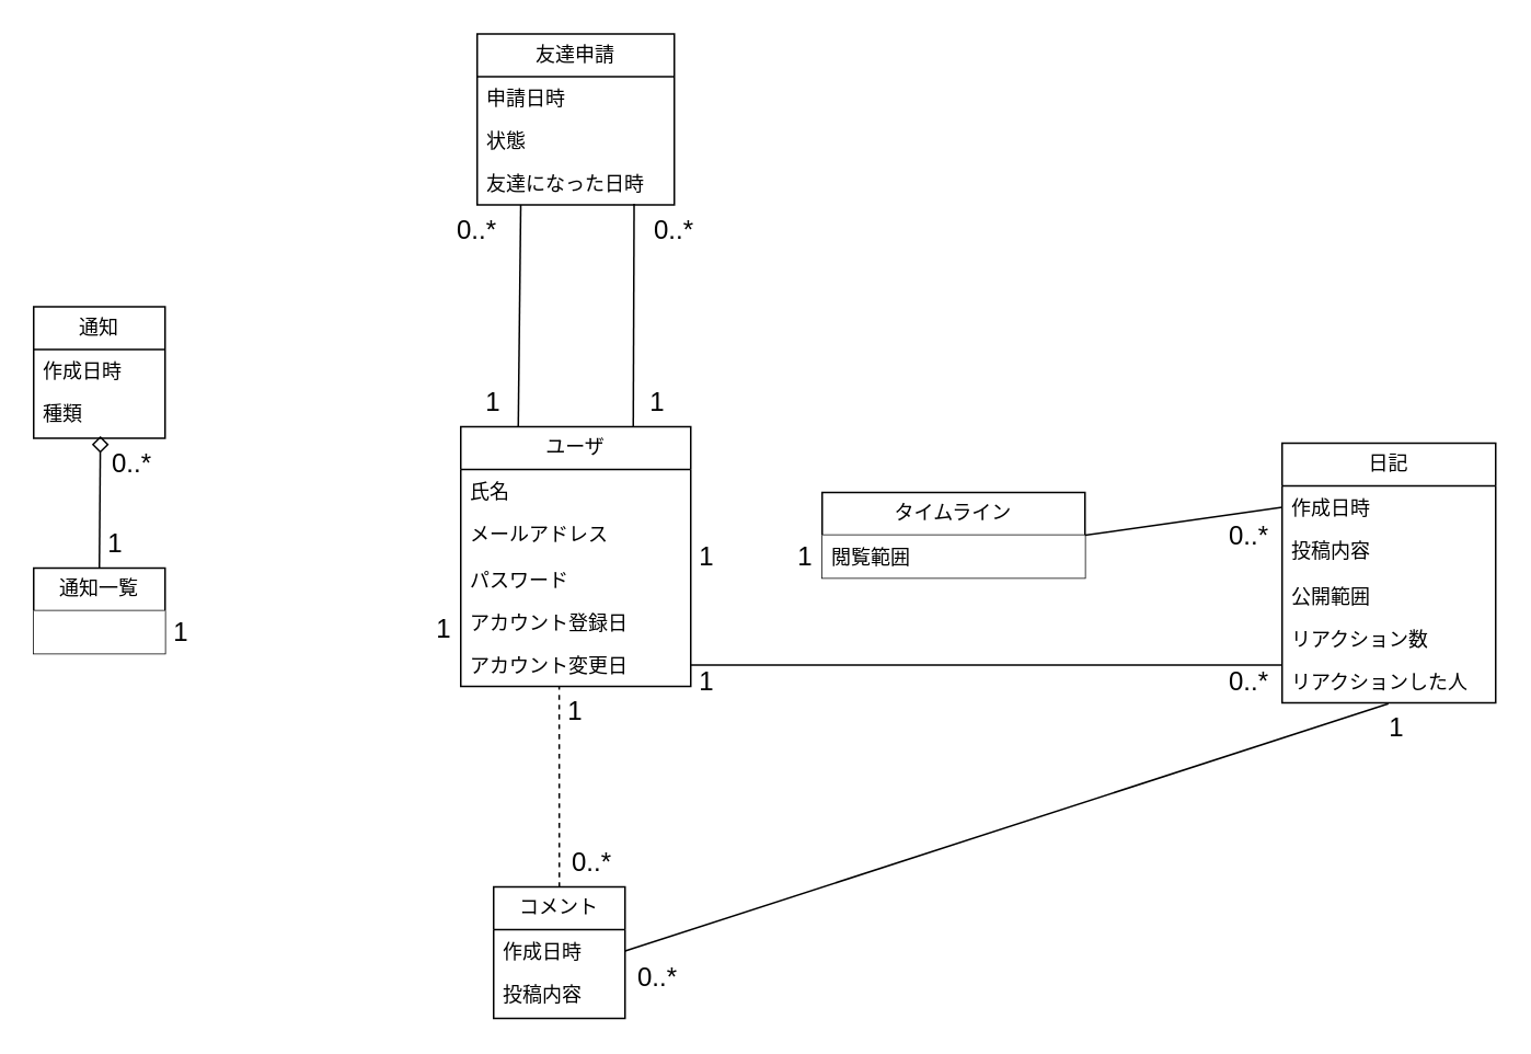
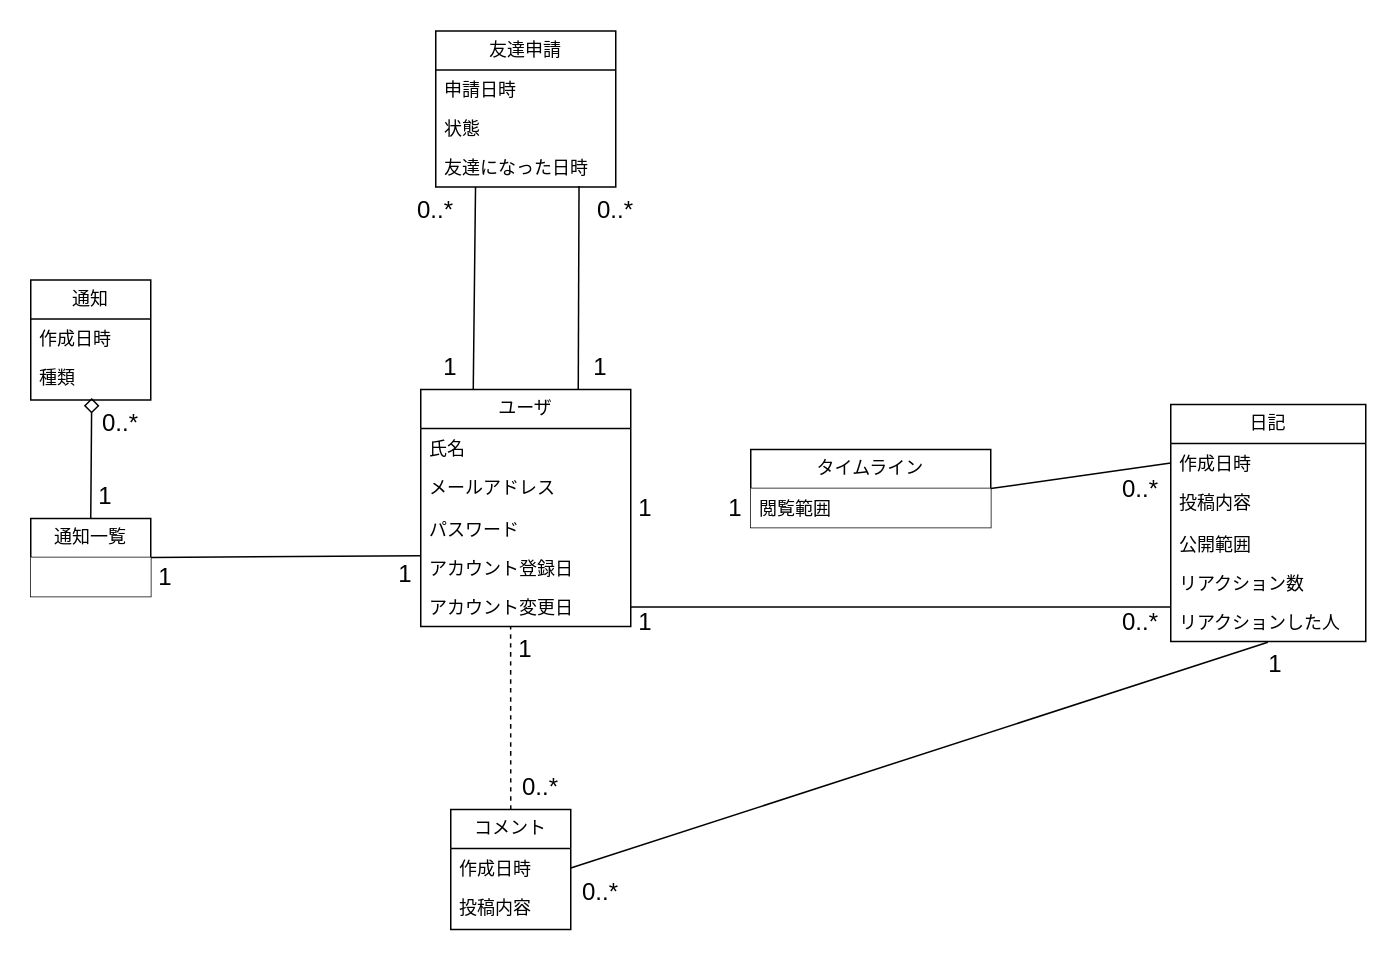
  <mxCell id="0" />
  <mxCell id="1" parent="0" />
  <mxCell id="2" value="ユーザ" style="swimlane;fontStyle=0;childLayout=stackLayout;horizontal=1;startSize=26;fillColor=none;horizontalStack=0;resizeParent=1;resizeParentMax=0;resizeLast=0;collapsible=1;marginBottom=0;whiteSpace=wrap;html=1;" parent="1" vertex="1"><mxGeometry x="280" y="259" width="140" height="158" as="geometry" /></mxCell>
  <mxCell id="3" value="氏名" style="text;strokeColor=none;fillColor=none;align=left;verticalAlign=top;spacingLeft=4;spacingRight=4;overflow=hidden;rotatable=0;points=[[0,0.5],[1,0.5]];portConstraint=eastwest;whiteSpace=wrap;html=1;" parent="2" vertex="1"><mxGeometry y="26" width="140" height="26" as="geometry" /></mxCell>
  <mxCell id="4" value="メールアドレス" style="text;strokeColor=none;fillColor=none;align=left;verticalAlign=top;spacingLeft=4;spacingRight=4;overflow=hidden;rotatable=0;points=[[0,0.5],[1,0.5]];portConstraint=eastwest;whiteSpace=wrap;html=1;" parent="2" vertex="1"><mxGeometry y="52" width="140" height="28" as="geometry" /></mxCell>
  <mxCell id="5" value="パスワード" style="text;strokeColor=none;fillColor=none;align=left;verticalAlign=top;spacingLeft=4;spacingRight=4;overflow=hidden;rotatable=0;points=[[0,0.5],[1,0.5]];portConstraint=eastwest;whiteSpace=wrap;html=1;" parent="2" vertex="1"><mxGeometry y="80" width="140" height="26" as="geometry" /></mxCell>
  <mxCell id="6" value="アカウント登録日" style="text;strokeColor=none;fillColor=none;align=left;verticalAlign=top;spacingLeft=4;spacingRight=4;overflow=hidden;rotatable=0;points=[[0,0.5],[1,0.5]];portConstraint=eastwest;whiteSpace=wrap;html=1;" parent="2" vertex="1"><mxGeometry y="106" width="140" height="26" as="geometry" /></mxCell>
  <mxCell id="7" value="アカウント変更日" style="text;strokeColor=none;fillColor=none;align=left;verticalAlign=top;spacingLeft=4;spacingRight=4;overflow=hidden;rotatable=0;points=[[0,0.5],[1,0.5]];portConstraint=eastwest;whiteSpace=wrap;html=1;" parent="2" vertex="1"><mxGeometry y="132" width="140" height="26" as="geometry" /></mxCell>
  <mxCell id="8" value="タイムライン" style="swimlane;fontStyle=0;childLayout=stackLayout;horizontal=1;startSize=26;fillColor=default;horizontalStack=0;resizeParent=1;resizeParentMax=0;resizeLast=0;collapsible=1;marginBottom=0;whiteSpace=wrap;html=1;" parent="1" vertex="1"><mxGeometry x="500" y="299" width="160" height="52" as="geometry" /></mxCell>
  <mxCell id="9" value="閲覧範囲" style="text;strokeColor=none;fillColor=default;align=left;verticalAlign=top;spacingLeft=4;spacingRight=4;overflow=hidden;rotatable=0;points=[[0,0.5],[1,0.5]];portConstraint=eastwest;whiteSpace=wrap;html=1;" parent="8" vertex="1"><mxGeometry y="26" width="160" height="26" as="geometry" /></mxCell>
  <mxCell id="10" value="日記" style="swimlane;fontStyle=0;childLayout=stackLayout;horizontal=1;startSize=26;fillColor=none;horizontalStack=0;resizeParent=1;resizeParentMax=0;resizeLast=0;collapsible=1;marginBottom=0;whiteSpace=wrap;html=1;" parent="1" vertex="1"><mxGeometry x="780" y="269" width="130" height="158" as="geometry" /></mxCell>
  <mxCell id="11" value="作成日時" style="text;strokeColor=none;fillColor=none;align=left;verticalAlign=top;spacingLeft=4;spacingRight=4;overflow=hidden;rotatable=0;points=[[0,0.5],[1,0.5]];portConstraint=eastwest;whiteSpace=wrap;html=1;" parent="10" vertex="1"><mxGeometry y="26" width="130" height="26" as="geometry" /></mxCell>
  <mxCell id="12" value="投稿内容" style="text;strokeColor=none;fillColor=none;align=left;verticalAlign=top;spacingLeft=4;spacingRight=4;overflow=hidden;rotatable=0;points=[[0,0.5],[1,0.5]];portConstraint=eastwest;whiteSpace=wrap;html=1;" parent="10" vertex="1"><mxGeometry y="52" width="130" height="28" as="geometry" /></mxCell>
  <mxCell id="13" value="公開範囲" style="text;strokeColor=none;fillColor=none;align=left;verticalAlign=top;spacingLeft=4;spacingRight=4;overflow=hidden;rotatable=0;points=[[0,0.5],[1,0.5]];portConstraint=eastwest;whiteSpace=wrap;html=1;" parent="10" vertex="1"><mxGeometry y="80" width="130" height="26" as="geometry" /></mxCell>
  <mxCell id="14" value="リアクション数" style="text;strokeColor=none;fillColor=none;align=left;verticalAlign=top;spacingLeft=4;spacingRight=4;overflow=hidden;rotatable=0;points=[[0,0.5],[1,0.5]];portConstraint=eastwest;whiteSpace=wrap;html=1;" parent="10" vertex="1"><mxGeometry y="106" width="130" height="26" as="geometry" /></mxCell>
  <mxCell id="15" value="リアクションした人" style="text;strokeColor=none;fillColor=none;align=left;verticalAlign=top;spacingLeft=4;spacingRight=4;overflow=hidden;rotatable=0;points=[[0,0.5],[1,0.5]];portConstraint=eastwest;whiteSpace=wrap;html=1;" parent="10" vertex="1"><mxGeometry y="132" width="130" height="26" as="geometry" /></mxCell>
  <mxCell id="16" value="1" style="text;html=1;strokeColor=none;fillColor=none;align=center;verticalAlign=middle;whiteSpace=wrap;rounded=0;fontSize=16;" parent="1" vertex="1"><mxGeometry x="420" y="323" width="20" height="30" as="geometry" /></mxCell>
  <mxCell id="17" value="1" style="text;html=1;strokeColor=none;fillColor=none;align=center;verticalAlign=middle;whiteSpace=wrap;rounded=0;fontSize=16;" parent="1" vertex="1"><mxGeometry x="480" y="323" width="20" height="30" as="geometry" /></mxCell>
  <mxCell id="18" style="edgeStyle=none;curved=1;rounded=0;orthogonalLoop=1;jettySize=auto;html=1;exitX=1;exitY=0.5;exitDx=0;exitDy=0;entryX=0;entryY=0.5;entryDx=0;entryDy=0;fontSize=12;startSize=8;endSize=8;endArrow=none;endFill=0;" parent="1" source="8" target="11" edge="1"><mxGeometry relative="1" as="geometry" /></mxCell>
  <mxCell id="19" value="0..*" style="text;html=1;strokeColor=none;fillColor=none;align=center;verticalAlign=middle;whiteSpace=wrap;rounded=0;fontSize=16;" parent="1" vertex="1"><mxGeometry x="740" y="310" width="40" height="30" as="geometry" /></mxCell>
  <mxCell id="20" style="edgeStyle=none;curved=1;rounded=0;orthogonalLoop=1;jettySize=auto;html=1;exitX=1;exitY=0.5;exitDx=0;exitDy=0;fontSize=12;startSize=8;endSize=8;endArrow=none;endFill=0;" parent="1" source="7" edge="1"><mxGeometry relative="1" as="geometry"><mxPoint x="780" y="404" as="targetPoint" /></mxGeometry></mxCell>
  <mxCell id="21" value="1" style="text;html=1;strokeColor=none;fillColor=none;align=center;verticalAlign=middle;whiteSpace=wrap;rounded=0;fontSize=16;" parent="1" vertex="1"><mxGeometry x="420" y="399" width="20" height="30" as="geometry" /></mxCell>
  <mxCell id="22" value="0..*" style="text;html=1;strokeColor=none;fillColor=none;align=center;verticalAlign=middle;whiteSpace=wrap;rounded=0;fontSize=16;" parent="1" vertex="1"><mxGeometry x="740" y="399" width="40" height="30" as="geometry" /></mxCell>
  <mxCell id="23" value="通知" style="swimlane;fontStyle=0;childLayout=stackLayout;horizontal=1;startSize=26;fillColor=none;horizontalStack=0;resizeParent=1;resizeParentMax=0;resizeLast=0;collapsible=1;marginBottom=0;whiteSpace=wrap;html=1;" parent="1" vertex="1"><mxGeometry x="20" y="186" width="80" height="80" as="geometry" /></mxCell>
  <mxCell id="24" value="作成日時" style="text;strokeColor=none;fillColor=none;align=left;verticalAlign=top;spacingLeft=4;spacingRight=4;overflow=hidden;rotatable=0;points=[[0,0.5],[1,0.5]];portConstraint=eastwest;whiteSpace=wrap;html=1;" parent="23" vertex="1"><mxGeometry y="26" width="80" height="26" as="geometry" /></mxCell>
  <mxCell id="25" value="種類" style="text;strokeColor=none;fillColor=none;align=left;verticalAlign=top;spacingLeft=4;spacingRight=4;overflow=hidden;rotatable=0;points=[[0,0.5],[1,0.5]];portConstraint=eastwest;whiteSpace=wrap;html=1;" parent="23" vertex="1"><mxGeometry y="52" width="80" height="28" as="geometry" /></mxCell>
+ <mxCell id="26" style="edgeStyle=none;curved=1;rounded=0;orthogonalLoop=1;jettySize=auto;html=1;exitX=1;exitY=0.5;exitDx=0;exitDy=0;entryX=-0.001;entryY=0.187;entryDx=0;entryDy=0;fontSize=12;startSize=8;endSize=8;endArrow=none;endFill=0;entryPerimeter=0;" parent="1" source="27" target="6" edge="1"><mxGeometry relative="1" as="geometry" /></mxCell>
  <mxCell id="27" value="通知一覧" style="swimlane;fontStyle=0;childLayout=stackLayout;horizontal=1;startSize=26;fillColor=default;horizontalStack=0;resizeParent=1;resizeParentMax=0;resizeLast=0;collapsible=1;marginBottom=0;whiteSpace=wrap;html=1;" parent="1" vertex="1"><mxGeometry x="20" y="345" width="80" height="52" as="geometry" /></mxCell>
  <mxCell id="28" value="" style="text;strokeColor=none;fillColor=default;align=left;verticalAlign=top;spacingLeft=4;spacingRight=4;overflow=hidden;rotatable=0;points=[[0,0.5],[1,0.5]];portConstraint=eastwest;whiteSpace=wrap;html=1;" parent="27" vertex="1"><mxGeometry y="26" width="80" height="26" as="geometry" /></mxCell>
  <mxCell id="29" value="1" style="text;html=1;strokeColor=none;fillColor=none;align=center;verticalAlign=middle;whiteSpace=wrap;rounded=0;fontSize=16;" parent="1" vertex="1"><mxGeometry x="100" y="369" width="20" height="30" as="geometry" /></mxCell>
  <mxCell id="30" value="1" style="text;html=1;strokeColor=none;fillColor=none;align=center;verticalAlign=middle;whiteSpace=wrap;rounded=0;fontSize=16;" parent="1" vertex="1"><mxGeometry x="260" y="367" width="20" height="30" as="geometry" /></mxCell>
  <mxCell id="31" value="コメント" style="swimlane;fontStyle=0;childLayout=stackLayout;horizontal=1;startSize=26;fillColor=none;horizontalStack=0;resizeParent=1;resizeParentMax=0;resizeLast=0;collapsible=1;marginBottom=0;whiteSpace=wrap;html=1;" parent="1" vertex="1"><mxGeometry x="300" y="539" width="80" height="80" as="geometry" /></mxCell>
  <mxCell id="32" value="作成日時" style="text;strokeColor=none;fillColor=none;align=left;verticalAlign=top;spacingLeft=4;spacingRight=4;overflow=hidden;rotatable=0;points=[[0,0.5],[1,0.5]];portConstraint=eastwest;whiteSpace=wrap;html=1;" parent="31" vertex="1"><mxGeometry y="26" width="80" height="26" as="geometry" /></mxCell>
  <mxCell id="33" value="投稿内容" style="text;strokeColor=none;fillColor=none;align=left;verticalAlign=top;spacingLeft=4;spacingRight=4;overflow=hidden;rotatable=0;points=[[0,0.5],[1,0.5]];portConstraint=eastwest;whiteSpace=wrap;html=1;" parent="31" vertex="1"><mxGeometry y="52" width="80" height="28" as="geometry" /></mxCell>
  <mxCell id="34" style="edgeStyle=none;curved=1;rounded=0;orthogonalLoop=1;jettySize=auto;html=1;exitX=0.5;exitY=0;exitDx=0;exitDy=0;entryX=0.428;entryY=1.008;entryDx=0;entryDy=0;entryPerimeter=0;fontSize=12;startSize=8;endSize=8;endArrow=none;endFill=0;dashed=1;" parent="1" source="31" target="7" edge="1"><mxGeometry relative="1" as="geometry" /></mxCell>
  <mxCell id="35" value="0..*" style="text;html=1;strokeColor=none;fillColor=none;align=center;verticalAlign=middle;whiteSpace=wrap;rounded=0;fontSize=16;" parent="1" vertex="1"><mxGeometry x="340" y="509" width="40" height="30" as="geometry" /></mxCell>
  <mxCell id="36" value="1" style="text;html=1;strokeColor=none;fillColor=none;align=center;verticalAlign=middle;whiteSpace=wrap;rounded=0;fontSize=16;" parent="1" vertex="1"><mxGeometry x="340" y="417" width="20" height="30" as="geometry" /></mxCell>
  <mxCell id="37" style="edgeStyle=none;curved=1;rounded=0;orthogonalLoop=1;jettySize=auto;html=1;exitX=1;exitY=0.5;exitDx=0;exitDy=0;entryX=0.498;entryY=1.021;entryDx=0;entryDy=0;entryPerimeter=0;fontSize=12;startSize=8;endSize=8;endArrow=none;endFill=0;" parent="1" source="32" target="15" edge="1"><mxGeometry relative="1" as="geometry" /></mxCell>
  <mxCell id="38" value="0..*" style="text;html=1;strokeColor=none;fillColor=none;align=center;verticalAlign=middle;whiteSpace=wrap;rounded=0;fontSize=16;" parent="1" vertex="1"><mxGeometry x="380" y="579" width="40" height="30" as="geometry" /></mxCell>
  <mxCell id="39" value="1" style="text;html=1;strokeColor=none;fillColor=none;align=center;verticalAlign=middle;whiteSpace=wrap;rounded=0;fontSize=16;" parent="1" vertex="1"><mxGeometry x="840" y="427" width="20" height="30" as="geometry" /></mxCell>
  <mxCell id="40" style="edgeStyle=none;curved=1;rounded=0;orthogonalLoop=1;jettySize=auto;html=1;exitX=0.5;exitY=0;exitDx=0;exitDy=0;entryX=0.508;entryY=0.95;entryDx=0;entryDy=0;entryPerimeter=0;fontSize=12;startSize=8;endSize=8;endArrow=diamond;endFill=0;" parent="1" source="27" target="25" edge="1"><mxGeometry relative="1" as="geometry" /></mxCell>
  <mxCell id="41" value="0..*" style="text;html=1;strokeColor=none;fillColor=none;align=center;verticalAlign=middle;whiteSpace=wrap;rounded=0;fontSize=16;" parent="1" vertex="1"><mxGeometry x="60" y="266" width="40" height="30" as="geometry" /></mxCell>
  <mxCell id="42" value="1" style="text;html=1;strokeColor=none;fillColor=none;align=center;verticalAlign=middle;whiteSpace=wrap;rounded=0;fontSize=16;" parent="1" vertex="1"><mxGeometry x="60" y="315" width="20" height="30" as="geometry" /></mxCell>
  <mxCell id="43" value="友達申請" style="swimlane;fontStyle=0;childLayout=stackLayout;horizontal=1;startSize=26;fillColor=none;horizontalStack=0;resizeParent=1;resizeParentMax=0;resizeLast=0;collapsible=1;marginBottom=0;whiteSpace=wrap;html=1;" parent="1" vertex="1"><mxGeometry x="290" y="20" width="120" height="104" as="geometry" /></mxCell>
  <mxCell id="44" value="申請日時" style="text;strokeColor=none;fillColor=none;align=left;verticalAlign=top;spacingLeft=4;spacingRight=4;overflow=hidden;rotatable=0;points=[[0,0.5],[1,0.5]];portConstraint=eastwest;whiteSpace=wrap;html=1;" parent="43" vertex="1"><mxGeometry y="26" width="120" height="26" as="geometry" /></mxCell>
  <mxCell id="45" value="状態" style="text;strokeColor=none;fillColor=none;align=left;verticalAlign=top;spacingLeft=4;spacingRight=4;overflow=hidden;rotatable=0;points=[[0,0.5],[1,0.5]];portConstraint=eastwest;whiteSpace=wrap;html=1;" parent="43" vertex="1"><mxGeometry y="52" width="120" height="26" as="geometry" /></mxCell>
  <mxCell id="46" value="友達になった日時" style="text;strokeColor=none;fillColor=none;align=left;verticalAlign=top;spacingLeft=4;spacingRight=4;overflow=hidden;rotatable=0;points=[[0,0.5],[1,0.5]];portConstraint=eastwest;whiteSpace=wrap;html=1;" parent="43" vertex="1"><mxGeometry y="78" width="120" height="26" as="geometry" /></mxCell>
  <mxCell id="47" style="edgeStyle=none;curved=1;rounded=0;orthogonalLoop=1;jettySize=auto;html=1;exitX=0.75;exitY=0;exitDx=0;exitDy=0;entryX=0.796;entryY=0.975;entryDx=0;entryDy=0;entryPerimeter=0;fontSize=12;startSize=8;endSize=8;endArrow=none;endFill=0;" edge="1" parent="1" source="2" target="46"><mxGeometry relative="1" as="geometry" /></mxCell>
  <mxCell id="48" style="edgeStyle=none;curved=1;rounded=0;orthogonalLoop=1;jettySize=auto;html=1;exitX=0.25;exitY=0;exitDx=0;exitDy=0;entryX=0.221;entryY=1.001;entryDx=0;entryDy=0;entryPerimeter=0;fontSize=12;startSize=8;endSize=8;endArrow=none;endFill=0;" edge="1" parent="1" source="2" target="46"><mxGeometry relative="1" as="geometry" /></mxCell>
  <mxCell id="49" value="0..*" style="text;html=1;strokeColor=none;fillColor=none;align=center;verticalAlign=middle;whiteSpace=wrap;rounded=0;fontSize=16;" vertex="1" parent="1"><mxGeometry x="390" y="124" width="40" height="30" as="geometry" /></mxCell>
  <mxCell id="50" value="0..*" style="text;html=1;strokeColor=none;fillColor=none;align=center;verticalAlign=middle;whiteSpace=wrap;rounded=0;fontSize=16;" vertex="1" parent="1"><mxGeometry x="270" y="124" width="40" height="30" as="geometry" /></mxCell>
  <mxCell id="51" value="1" style="text;html=1;strokeColor=none;fillColor=none;align=center;verticalAlign=middle;whiteSpace=wrap;rounded=0;fontSize=16;" vertex="1" parent="1"><mxGeometry x="290" y="229" width="20" height="30" as="geometry" /></mxCell>
  <mxCell id="52" value="1" style="text;html=1;strokeColor=none;fillColor=none;align=center;verticalAlign=middle;whiteSpace=wrap;rounded=0;fontSize=16;" vertex="1" parent="1"><mxGeometry x="390" y="229" width="20" height="30" as="geometry" /></mxCell>
